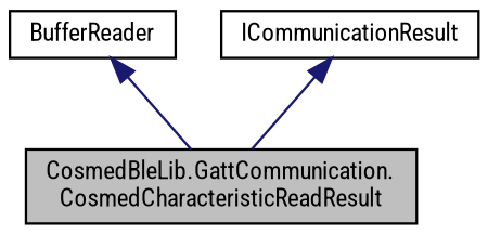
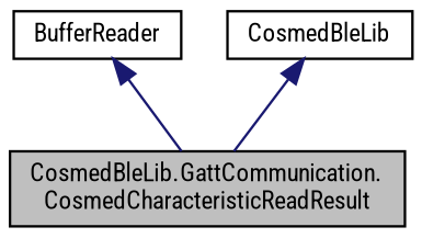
  digraph {
    fontname="Roboto Condensed"
    node [color=black fillcolor=white fontname="Roboto Condensed" fontsize=10 shape=record style=filled]
    edge [color=midnightblue dir=back fontname="Roboto Condensed" fontsize=10 labelfontname=Helvetica labelfontsize=10 style=solid]
    n1 [fillcolor=grey75 fontcolor=black height=0.2 label="CosmedBleLib.GattCommunication.\lCosmedCharacteristicReadResult" width=0.4]
    n2 [height=0.2 label=BufferReader width=0.4]
-   n3 [height=0.2 label=ICommunicationResult width=0.4]
+   n3 [height=0.2 label=CosmedBleLib width=0.4]
    n2 -> n1
    n3 -> n1
  }
